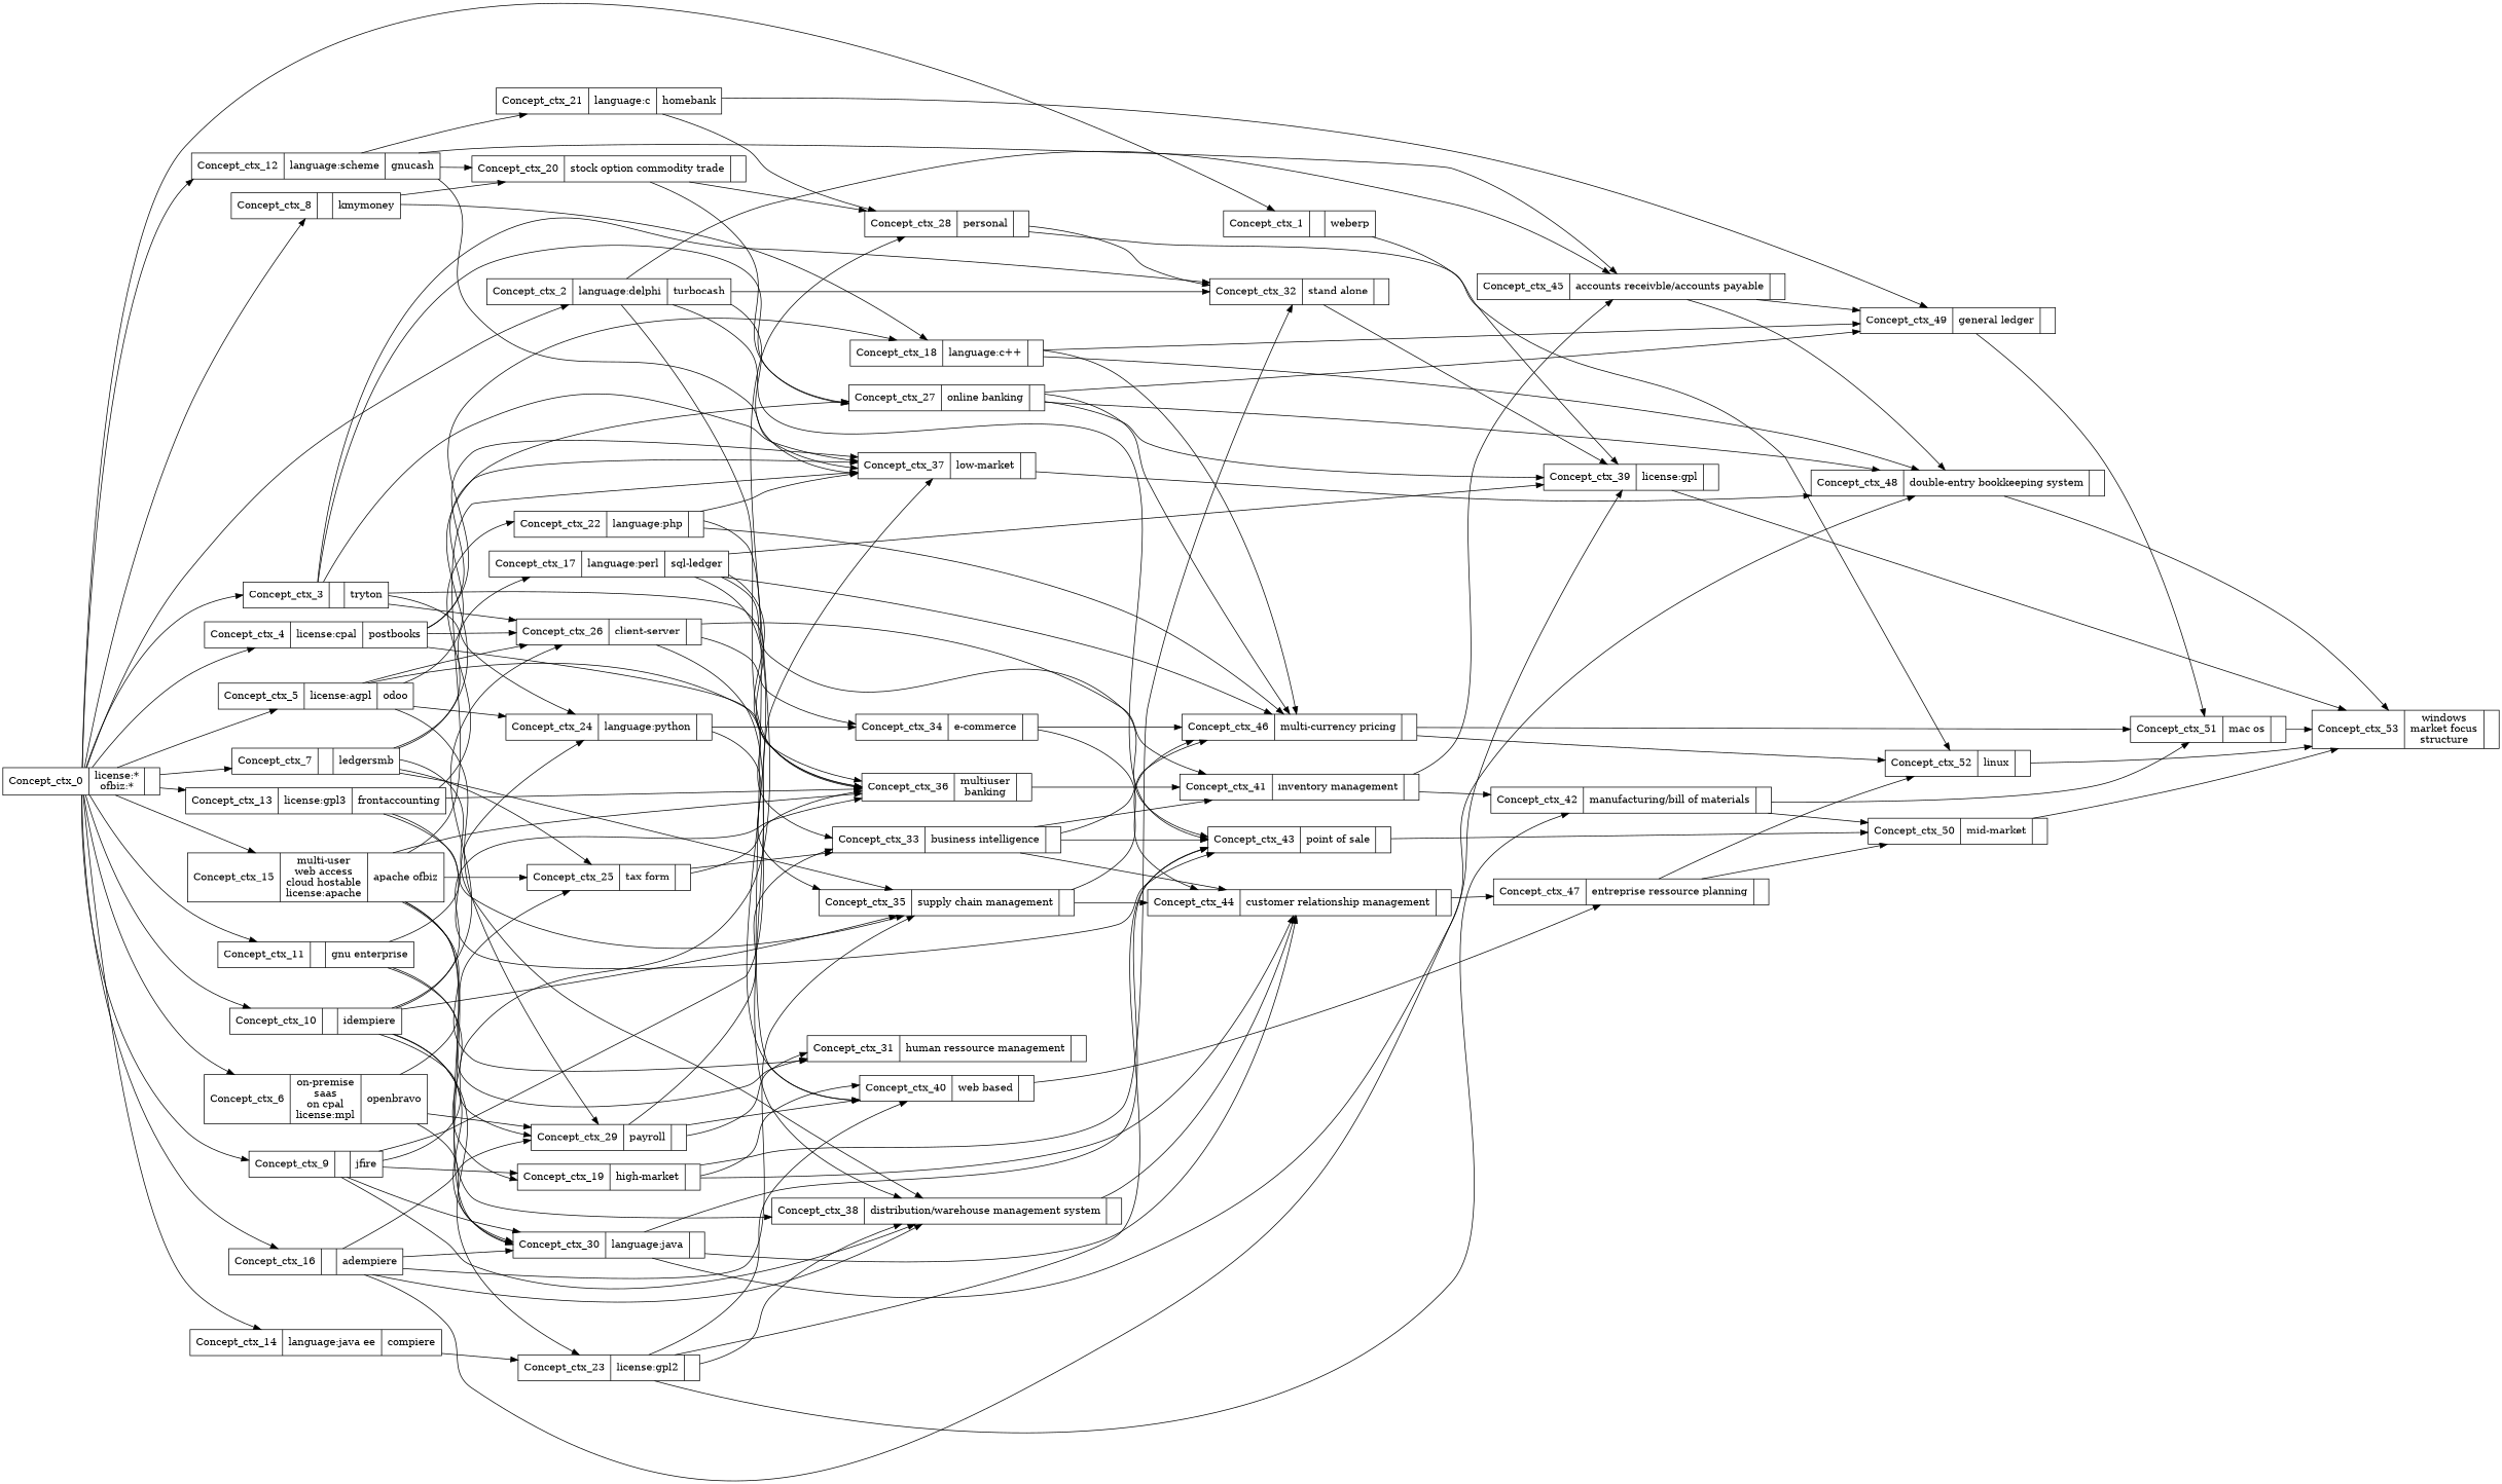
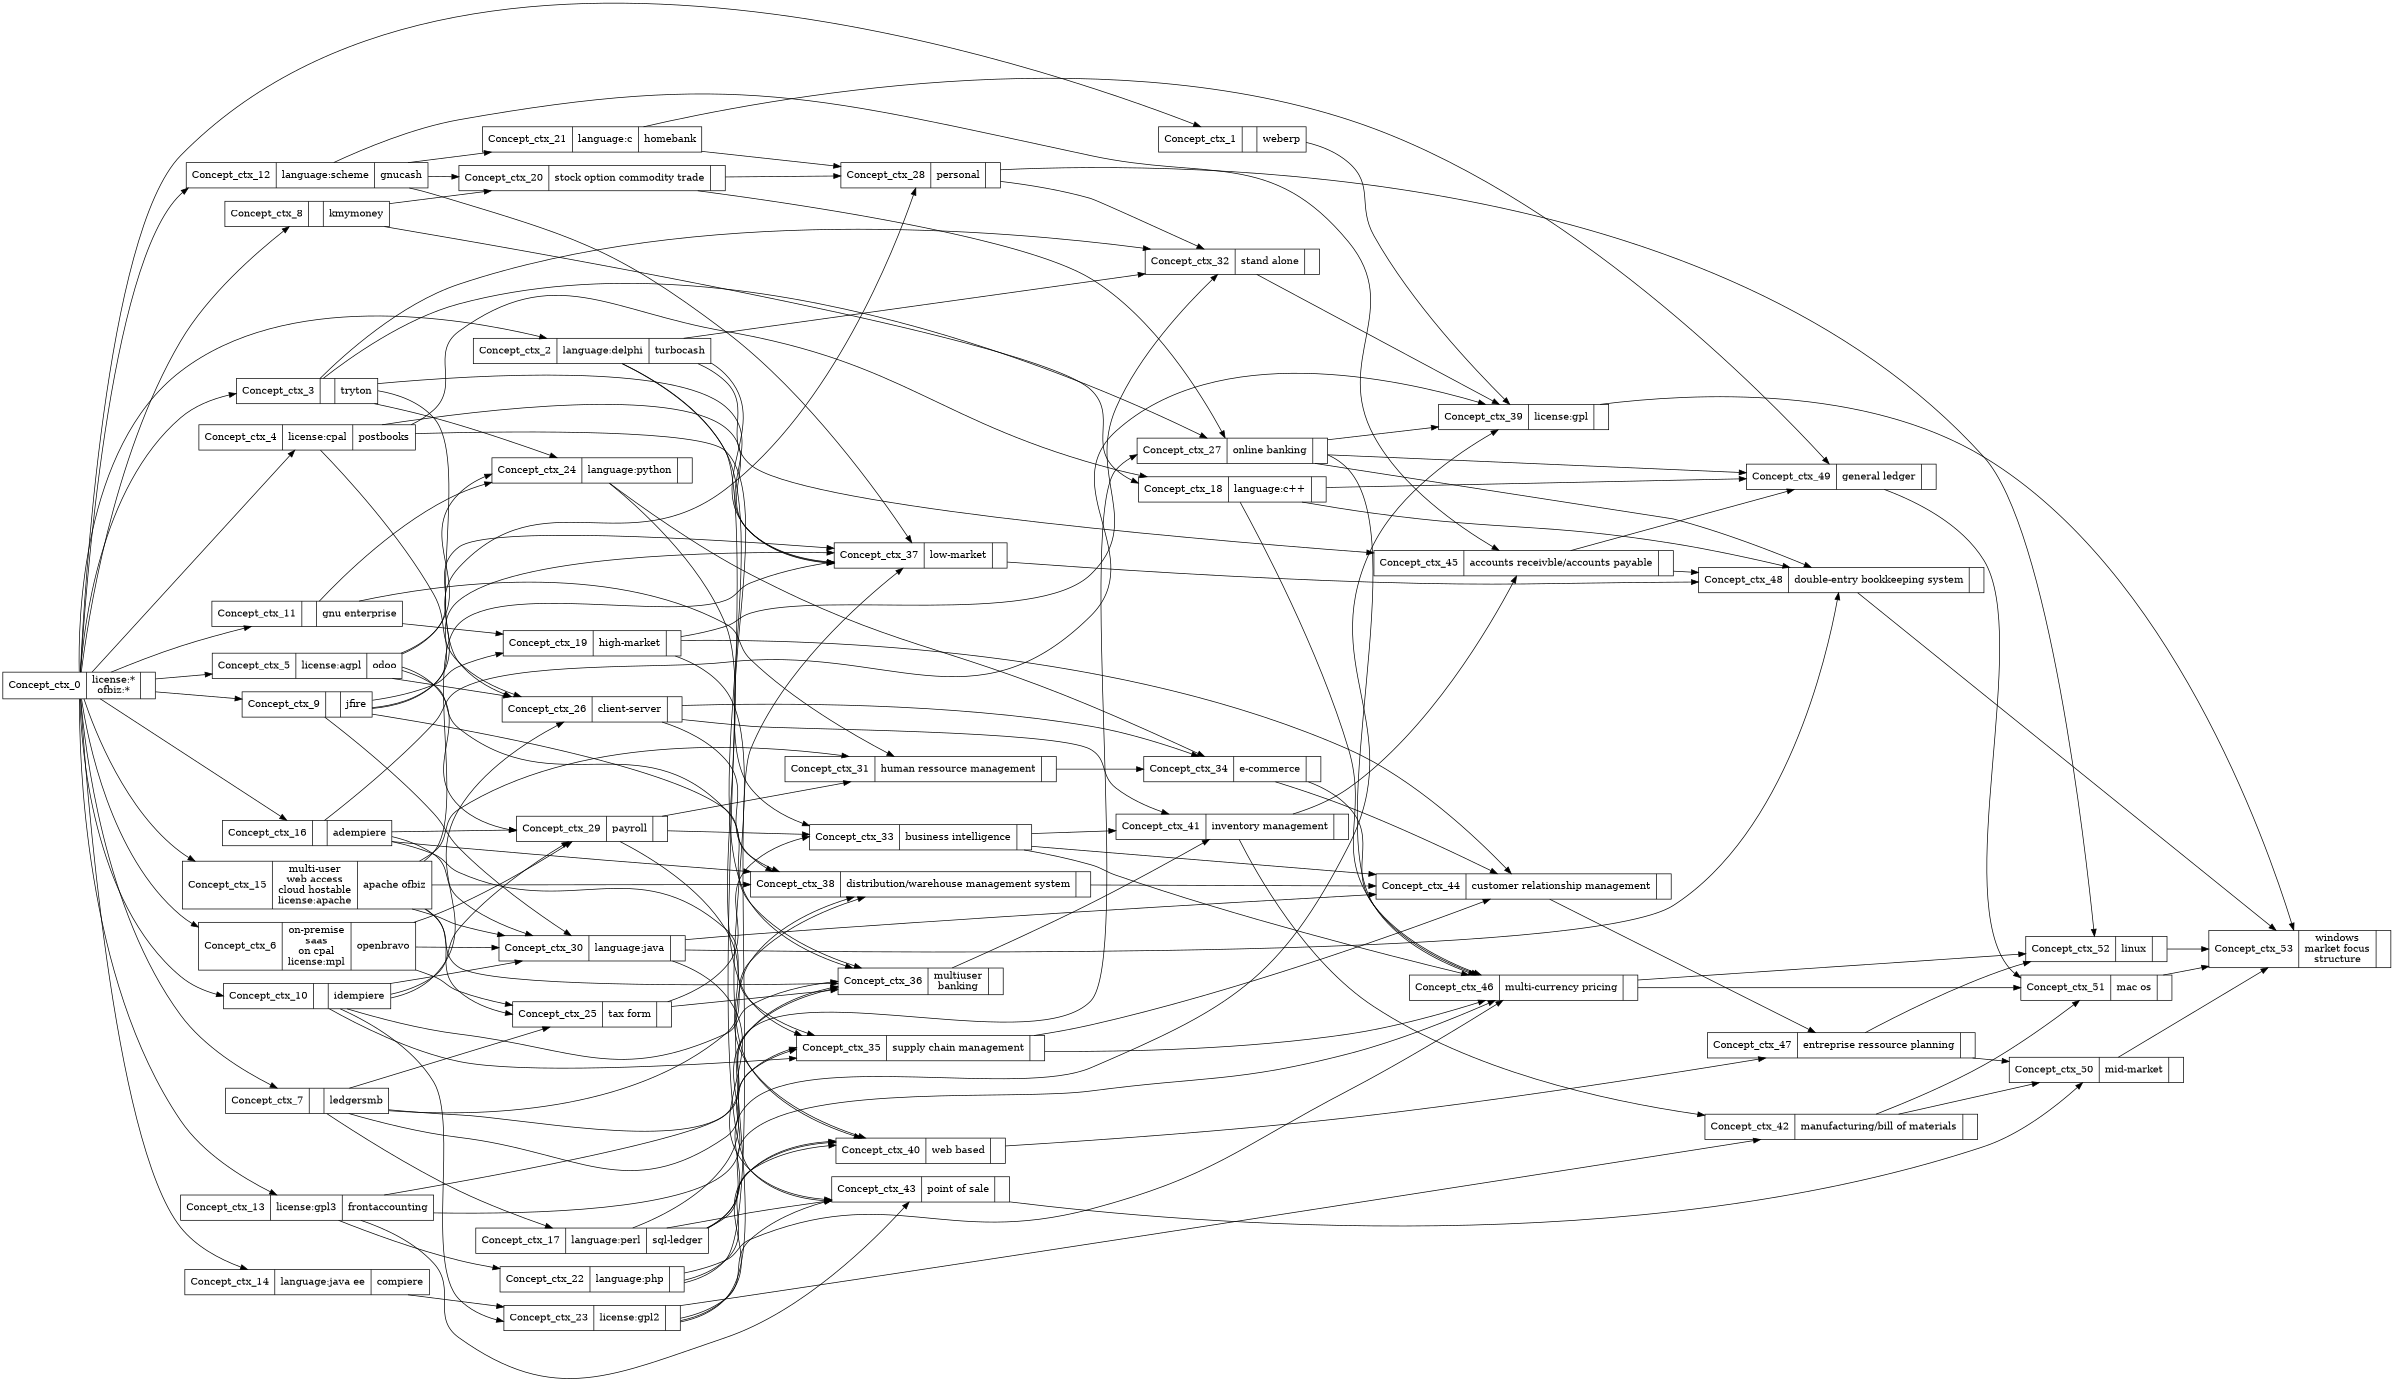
  digraph {
    rankdir=LR
    node [shape=record]
    n1 [label="{Concept_ctx_0|license:*\nofbiz:*\n|}"]
    n2 [label="{Concept_ctx_7||ledgersmb\n}"]
    n3 [label="{Concept_ctx_3||tryton\n}"]
    n4 [label="{Concept_ctx_12|language:scheme\n|gnucash\n}"]
    n5 [label="{Concept_ctx_6|on-premise\nsaas\non cpal\nlicense:mpl\n|openbravo\n}"]
    n6 [label="{Concept_ctx_15|multi-user\nweb access\ncloud hostable\nlicense:apache\n|apache ofbiz\n}"]
    n7 [label="{Concept_ctx_5|license:agpl\n|odoo\n}"]
    n8 [label="{Concept_ctx_9||jfire\n}"]
    n9 [label="{Concept_ctx_11||gnu enterprise\n}"]
    n10 [label="{Concept_ctx_2|language:delphi\n|turbocash\n}"]
    n11 [label="{Concept_ctx_16||adempiere\n}"]
    n12 [label="{Concept_ctx_1||weberp\n}"]
    n13 [label="{Concept_ctx_10||idempiere\n}"]
    n14 [label="{Concept_ctx_13|license:gpl3\n|frontaccounting\n}"]
    n15 [label="{Concept_ctx_4|license:cpal\n|postbooks\n}"]
    n16 [label="{Concept_ctx_14|language:java ee\n|compiere\n}"]
    n17 [label="{Concept_ctx_8||kmymoney\n}"]
    n18 [label="{Concept_ctx_17|language:perl\n|sql-ledger\n}"]
    n19 [label="{Concept_ctx_25|tax form\n|}"]
    n20 [label="{Concept_ctx_27|online banking\n|}"]
    n21 [label="{Concept_ctx_35|supply chain management\n|}"]
    n22 [label="{Concept_ctx_38|distribution/warehouse management system\n|}"]
    n23 [label="{Concept_ctx_24|language:python\n|}"]
    n24 [label="{Concept_ctx_26|client-server\n|}"]
    n25 [label="{Concept_ctx_32|stand alone\n|}"]
    n26 [label="{Concept_ctx_36|multiuser\nbanking\n|}"]
    n27 [label="{Concept_ctx_37|low-market\n|}"]
    n28 [label="{Concept_ctx_20|stock option commodity trade\n|}"]
    n29 [label="{Concept_ctx_21|language:c\n|homebank\n}"]
    n30 [label="{Concept_ctx_45|accounts receivble/accounts payable\n|}"]
    n31 [label="{Concept_ctx_29|payroll\n|}"]
    n32 [label="{Concept_ctx_30|language:java\n|}"]
    n33 [label="{Concept_ctx_31|human ressource management\n|}"]
    n34 [label="{Concept_ctx_19|high-market\n|}"]
    n35 [label="{Concept_ctx_28|personal\n|}"]
    n36 [label="{Concept_ctx_43|point of sale\n|}"]
    n37 [label="{Concept_ctx_39|license:gpl\n|}"]
    n38 [label="{Concept_ctx_22|language:php\n|}"]
    n39 [label="{Concept_ctx_23|license:gpl2\n|}"]
    n40 [label="{Concept_ctx_18|language:c++\n|}"]
    n41 [label="{Concept_ctx_33|business intelligence\n|}"]
    n42 [label="{Concept_ctx_40|web based\n|}"]
    n43 [label="{Concept_ctx_44|customer relationship management\n|}"]
    n44 [label="{Concept_ctx_46|multi-currency pricing\n|}"]
    n45 [label="{Concept_ctx_42|manufacturing/bill of materials\n|}"]
    n46 [label="{Concept_ctx_49|general ledger\n|}"]
    n47 [label="{Concept_ctx_48|double-entry bookkeeping system\n|}"]
    n48 [label="{Concept_ctx_34|e-commerce\n|}"]
    n49 [label="{Concept_ctx_52|linux\n|}"]
    n50 [label="{Concept_ctx_41|inventory management\n|}"]
    n51 [label="{Concept_ctx_47|entreprise ressource planning\n|}"]
    n52 [label="{Concept_ctx_53|windows\nmarket focus\nstructure\n|}"]
    n53 [label="{Concept_ctx_50|mid-market\n|}"]
    n54 [label="{Concept_ctx_51|mac os\n|}"]
    subgraph sub_1 {
      label=ctx
      n1
      n2
      n3
      n4
      n5
      n6
      n7
      n8
      n9
      n10
      n11
      n12
      n13
      n14
      n15
      n16
      n17
      n18
      n19
      n20
      n21
      n22
      n23
      n24
      n25
      n26
      n27
      n28
      n29
      n30
      n31
      n32
      n33
      n34
      n35
      n36
      n37
      n38
      n39
      n40
      n41
      n42
      n43
      n44
      n45
      n46
      n47
      n48
      n49
      n50
      n51
      n52
      n53
      n54
    }
    n1 -> n2
    n1 -> n3
    n1 -> n4
    n1 -> n5
    n1 -> n6
    n1 -> n7
    n1 -> n8
    n1 -> n9
    n1 -> n10
    n1 -> n11
    n1 -> n12
    n1 -> n13
    n1 -> n14
    n1 -> n15
    n1 -> n16
    n1 -> n17
    n2 -> n18
    n2 -> n19
    n2 -> n20
    n2 -> n21
    n2 -> n22
    n3 -> n20
    n3 -> n23
    n3 -> n24
    n3 -> n25
-   n3 -> n26
    n3 -> n27
    n4 -> n27
    n4 -> n28
    n4 -> n29
    n4 -> n30
    n5 -> n19
    n5 -> n31
    n5 -> n32
    n6 -> n19
    n6 -> n22
    n6 -> n26
    n6 -> n27
    n6 -> n32
    n6 -> n33
    n7 -> n23
    n7 -> n24
    n7 -> n26
    n7 -> n27
    n7 -> n31
    n8 -> n22
    n8 -> n27
    n8 -> n32
    n8 -> n34
    n8 -> n35
    n9 -> n23
    n9 -> n33
    n9 -> n34
    n10 -> n25
    n10 -> n26
    n10 -> n27
    n10 -> n30
    n10 -> n36
    n11 -> n21
    n11 -> n22
    n11 -> n31
    n11 -> n32
    n11 -> n37
    n12 -> n37
    n13 -> n21
    n13 -> n24
    n13 -> n26
    n13 -> n31
    n13 -> n32
    n13 -> n39
    n14 -> n21
    n14 -> n26
    n14 -> n36
    n14 -> n38
    n15 -> n24
    n15 -> n27
    n15 -> n40
    n15 -> n41
    n16 -> n39
    n17 -> n28
    n17 -> n40
    n18 -> n26
    n18 -> n36
    n18 -> n37
    n18 -> n42
    n18 -> n44
    n19 -> n26
    n19 -> n41
    n20 -> n37
    n20 -> n44
    n20 -> n46
    n20 -> n47
    n21 -> n43
    n21 -> n44
    n22 -> n43
    n23 -> n21
    n23 -> n48
    n24 -> n22
    n24 -> n48
    n24 -> n50
    n25 -> n37
    n26 -> n50
    n27 -> n47
    n28 -> n20
    n28 -> n35
    n29 -> n35
    n29 -> n46
    n30 -> n46
    n30 -> n47
    n31 -> n33
    n31 -> n41
    n31 -> n42
    n32 -> n36
    n32 -> n43
    n32 -> n47
+   n33 -> n48
    n34 -> n25
    n34 -> n42
    n34 -> n43
    n35 -> n25
    n35 -> n49
    n36 -> n53
    n37 -> n52
    n38 -> n27
    n38 -> n42
    n38 -> n44
    n39 -> n22
    n39 -> n36
    n39 -> n42
    n39 -> n45
    n40 -> n44
    n40 -> n46
    n40 -> n47
-   n41 -> n36
    n41 -> n43
    n41 -> n44
    n41 -> n50
    n42 -> n51
    n43 -> n51
    n44 -> n49
    n44 -> n54
    n45 -> n53
    n45 -> n54
    n46 -> n54
    n47 -> n52
    n48 -> n43
    n48 -> n44
    n49 -> n52
    n50 -> n30
    n50 -> n45
    n51 -> n49
    n51 -> n53
    n53 -> n52
    n54 -> n52
  }
